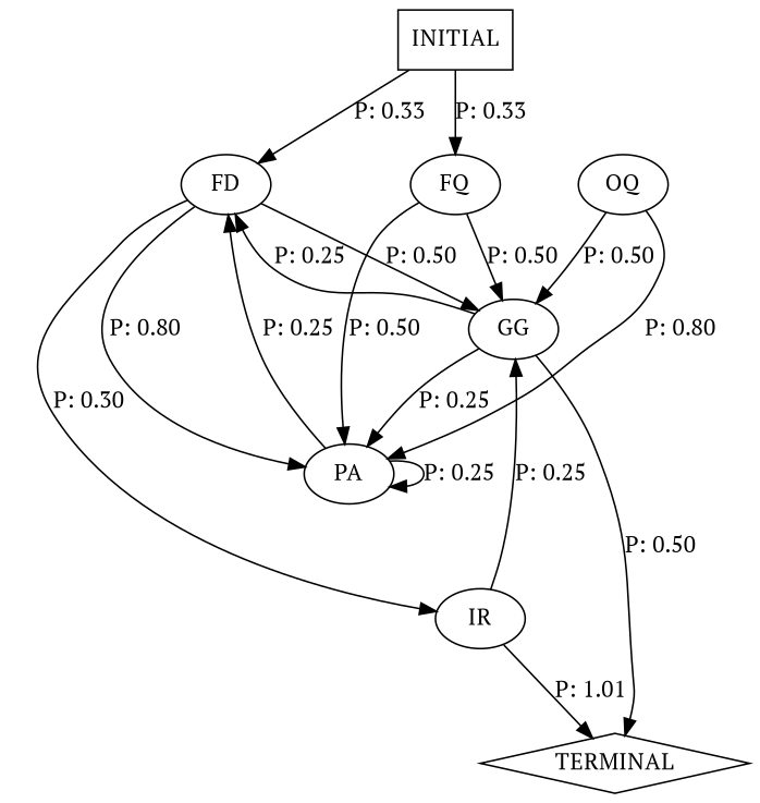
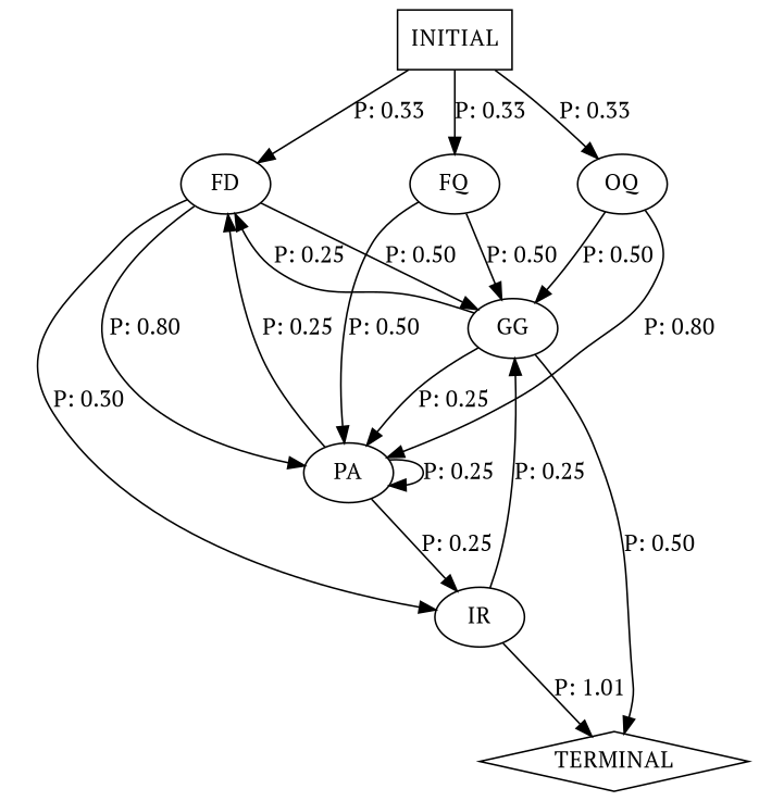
  digraph {
    fontname="PT Serif"
    node [fontname="PT Serif"]
    edge [fontname="PT Serif"]
    n1 [label=FD]
    n2 [label=GG]
    n3 [label=IR]
    n4 [label=PA]
    n5 [label=TERMINAL shape=diamond]
    n6 [label=FQ]
    n7 [label=OQ]
    n8 [label=INITIAL shape=box]
    n1 -> n2 [label="P: 0.50"]
    n1 -> n3 [label="P: 0.30"]
    n1 -> n4 [label="P: 0.80"]
    n2 -> n1 [label="P: 0.25"]
    n2 -> n4 [label="P: 0.25"]
    n2 -> n5 [label="P: 0.50"]
    n3 -> n2 [label="P: 0.25"]
    n3 -> n5 [label="P: 1.01"]
    n4 -> n1 [label="P: 0.25"]
+   n4 -> n3 [label="P: 0.25"]
    n4 -> n4 [label="P: 0.25"]
    n6 -> n2 [label="P: 0.50"]
    n6 -> n4 [label="P: 0.50"]
    n7 -> n2 [label="P: 0.50"]
    n7 -> n4 [label="P: 0.80"]
    n8 -> n1 [label="P: 0.33"]
    n8 -> n6 [label="P: 0.33"]
+   n8 -> n7 [label="P: 0.33"]
  }
